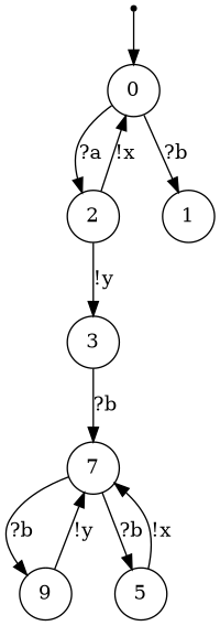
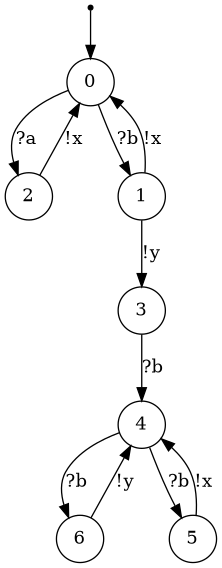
  digraph {
    node [shape=circle]
    ENTRY [shape=point]
    0
    2
    1
    3
-   4 [label=7]
-   6 [label=9]
+   4
+   6
    5
    ENTRY -> 0
    0 -> 2 [label="?a"]
    0 -> 1 [label="?b"]
    2 -> 0 [label="!x"]
-   2 -> 3 [label="!y"]
+   1 -> 3 [label="!y"]
+   1 -> 0 [label="!x"]
    3 -> 4 [label="?b"]
    4 -> 6 [label="?b"]
    4 -> 5 [label="?b"]
    6 -> 4 [label="!y"]
    5 -> 4 [label="!x"]
  }
